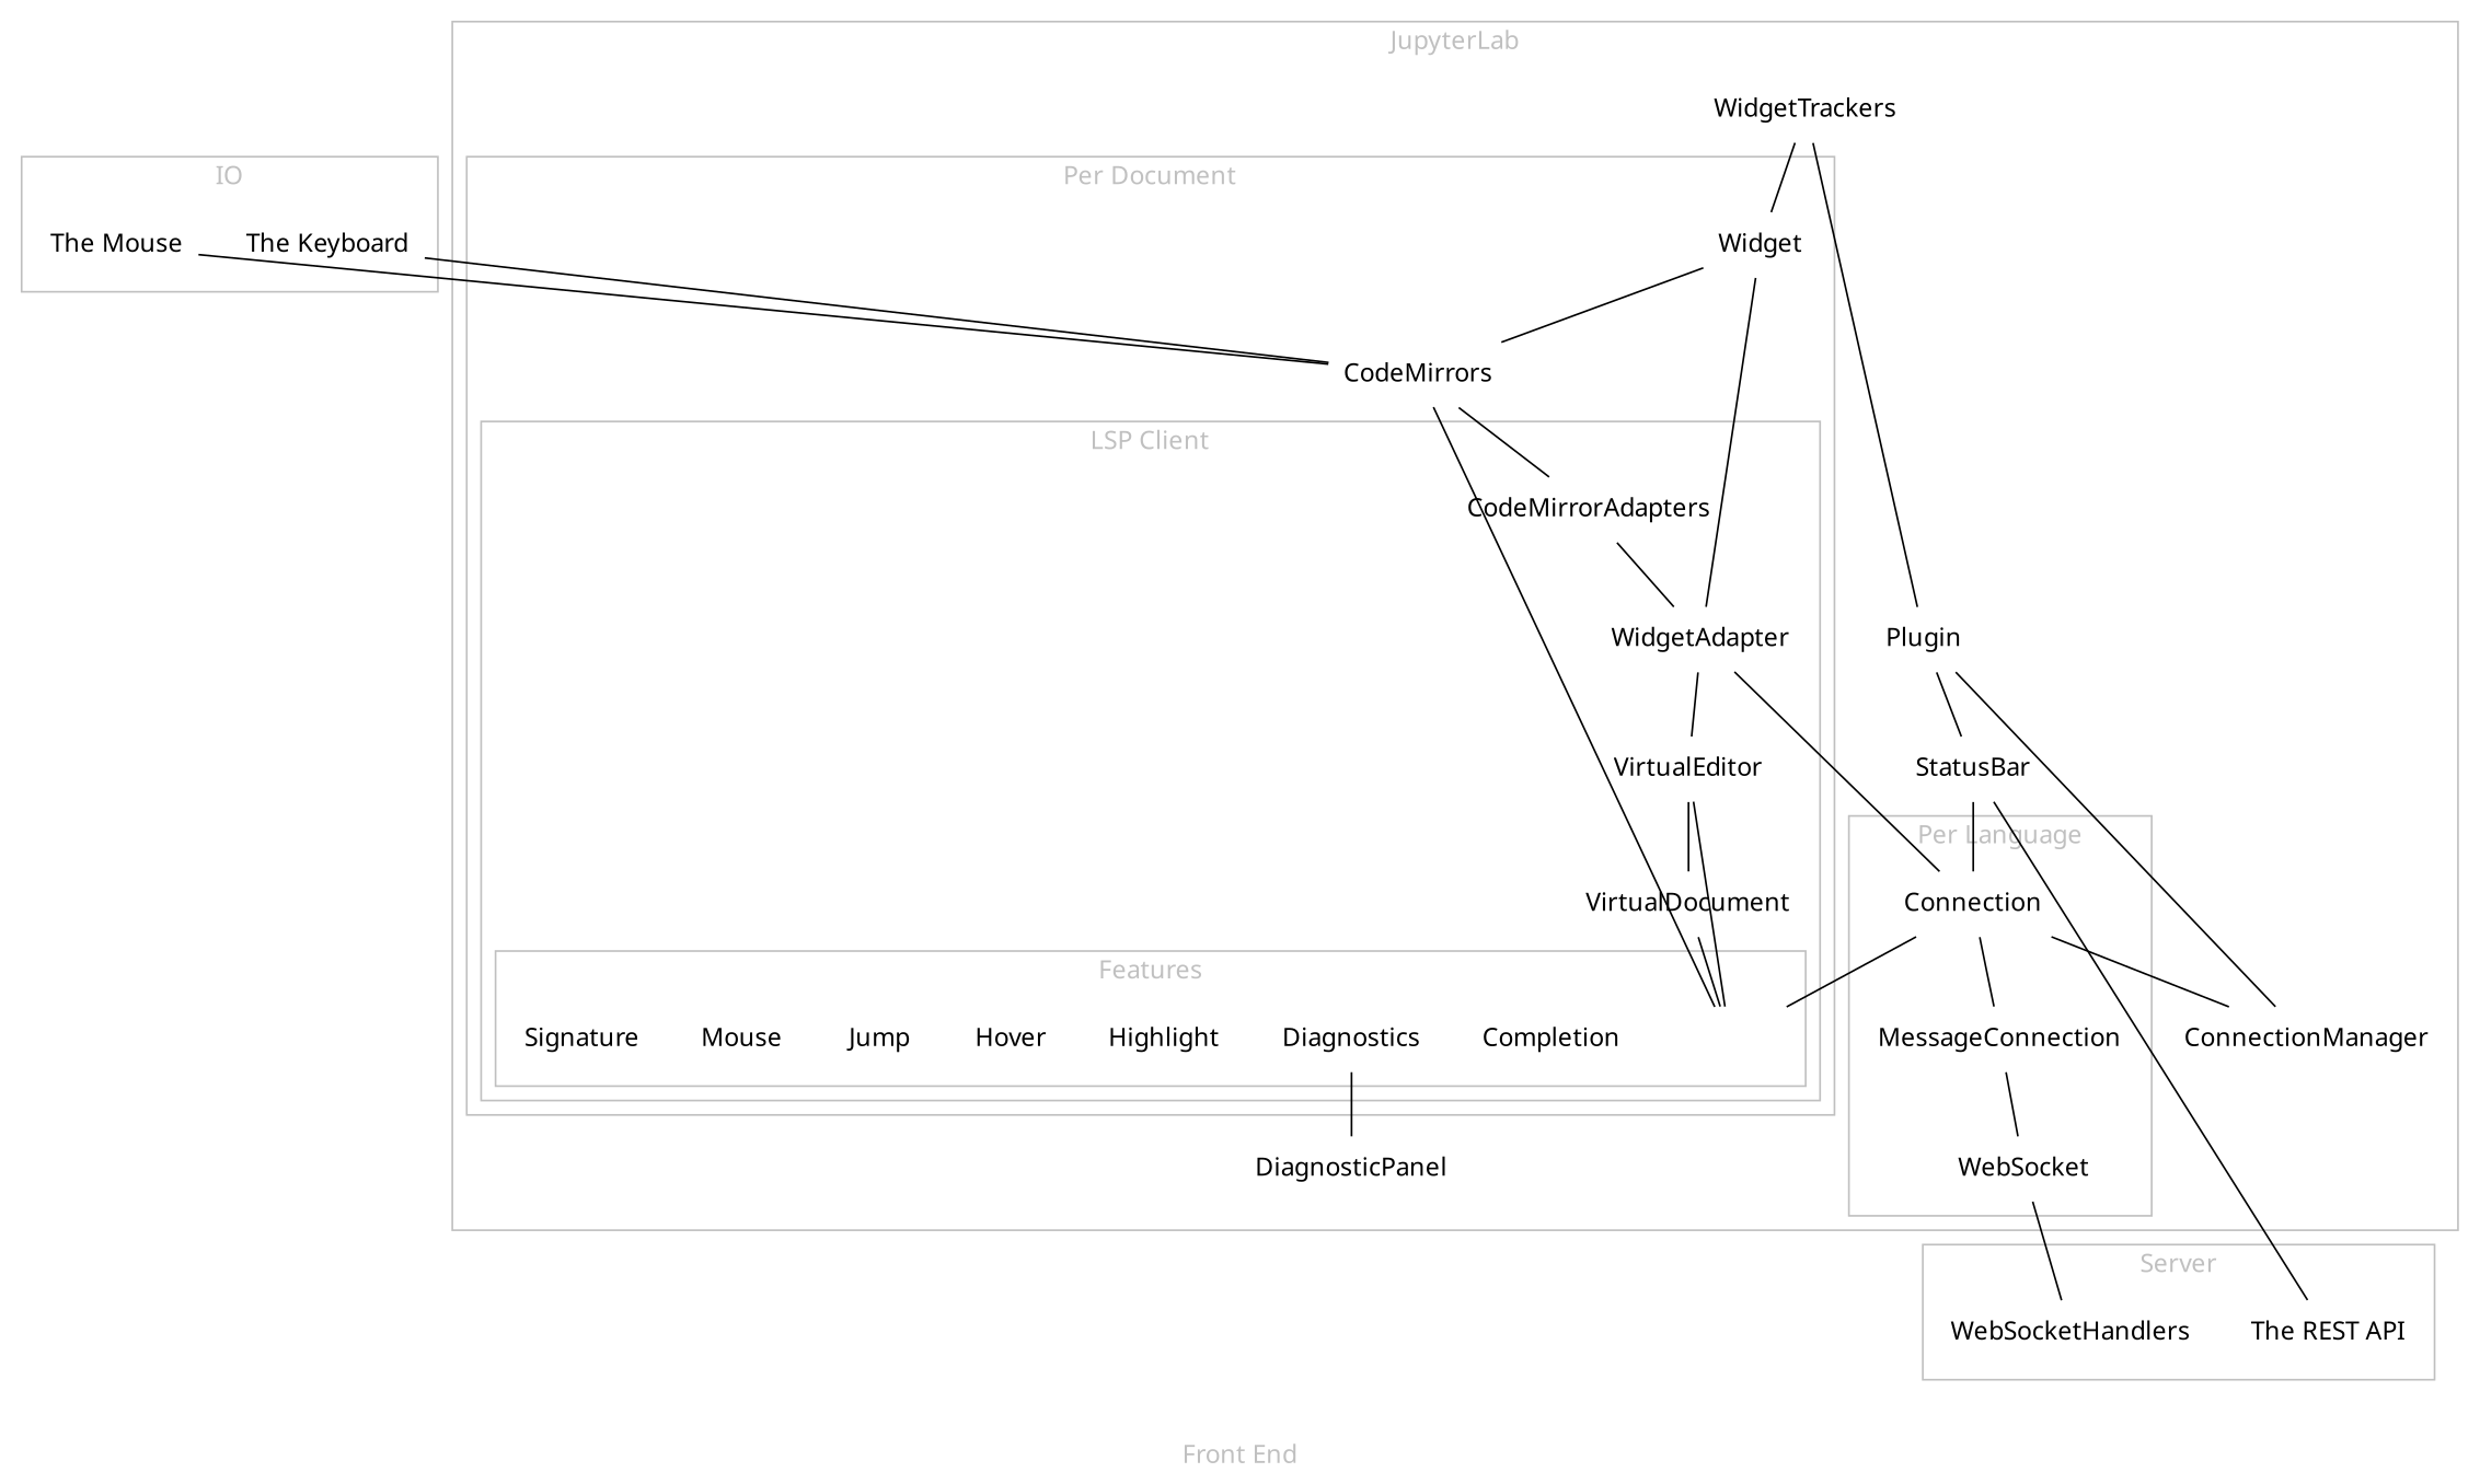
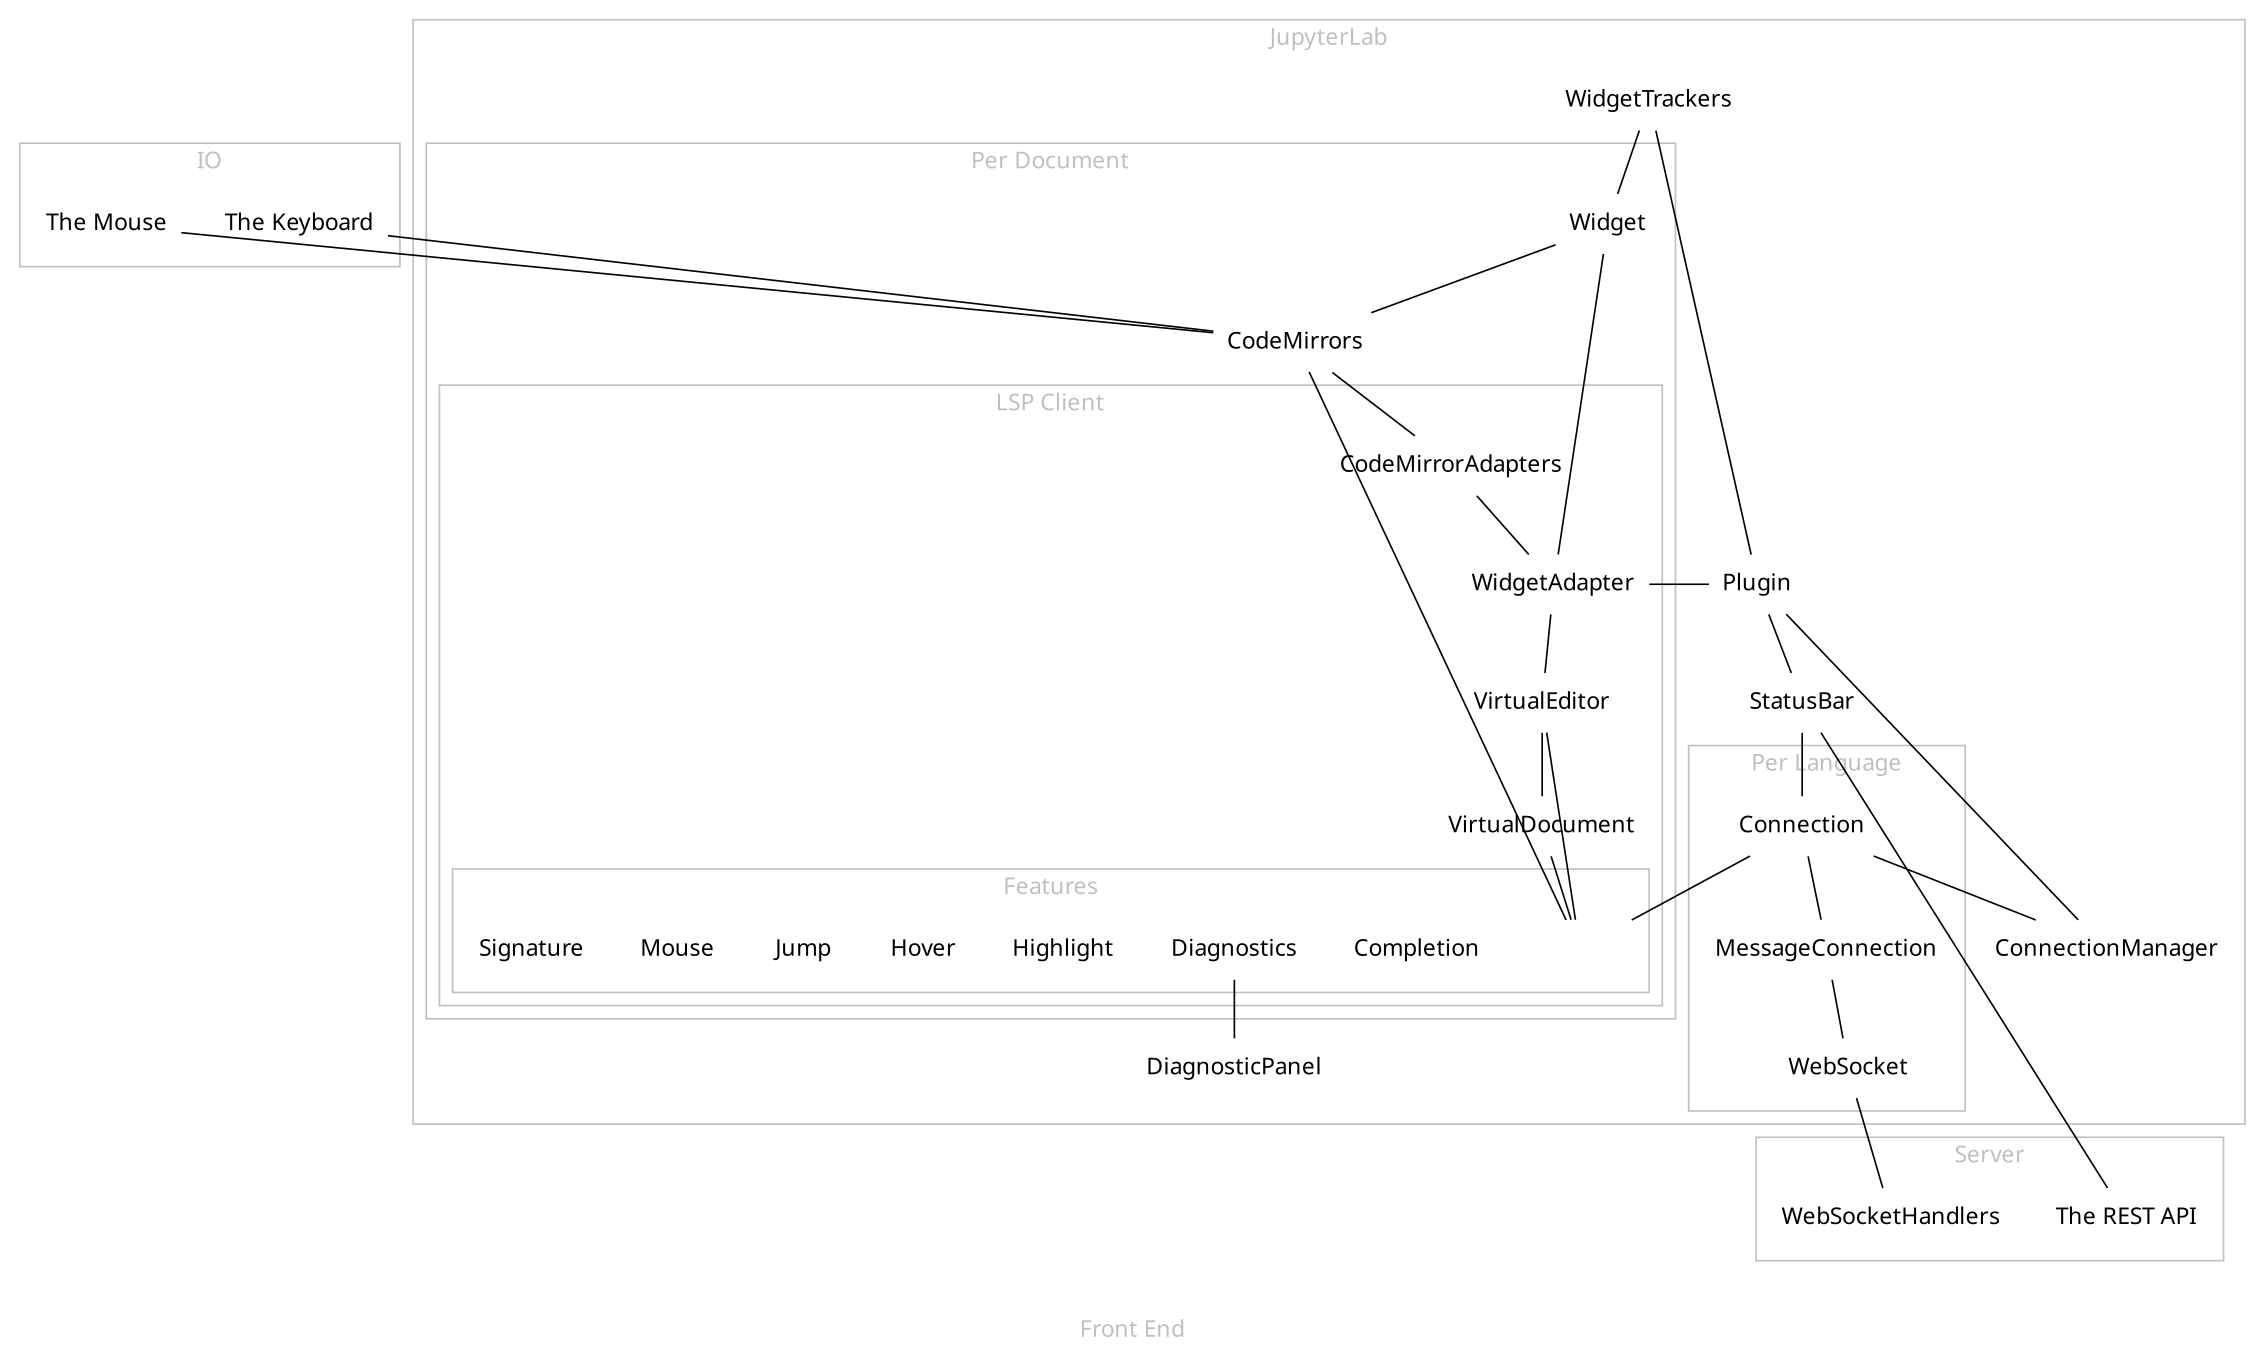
  graph {
    color=grey
    compound=true
    fontcolor=grey
    fontname="sans-serif"
    label="Front End"
    splines=line
    node [fontname="sans-serif" shape=none]
    edge [fontname="sans-serif"]
    n1 [label="The Keyboard"]
    n2 [label="The Mouse"]
    n3 [label="The REST API"]
    WebSocketHandlers
    Connection
    MessageConnection
    WebSocket
    Feature [style=invisible]
    Completion
    Diagnostics
    Highlight
    Hover
    Jump
    n14 [label=Mouse]
    Signature
    WidgetAdapter
    VirtualEditor
    VirtualDocument
    CodeMirrorAdapters
    Widget
    CodeMirrors
    Plugin
    StatusBar
    WidgetTrackers
    DiagnosticPanel
    ConnectionManager
    subgraph cluster_1 {
      label=IO
      n1
      n2
    }
    subgraph cluster_2 {
      label=Server
      n3
      WebSocketHandlers
    }
    subgraph cluster_3 {
      label=JupyterLab
      Plugin
      StatusBar
      WidgetTrackers
      DiagnosticPanel
      ConnectionManager
      subgraph cluster_4 {
        label="Per Language"
        Connection
        MessageConnection
        WebSocket
      }
      subgraph cluster_5 {
        label="Per Document"
        Widget
        CodeMirrors
        subgraph cluster_6 {
          label="LSP Client"
          WidgetAdapter
          VirtualEditor
          VirtualDocument
          CodeMirrorAdapters
          subgraph cluster_7 {
            label=Features
            Feature
            Completion
            Diagnostics
            Highlight
            Hover
            Jump
            n14
            Signature
          }
        }
      }
    }
    n1 -- CodeMirrors
    n2 -- CodeMirrors
    Connection -- MessageConnection
    Connection -- Feature
    Connection -- ConnectionManager
    MessageConnection -- WebSocket
    WebSocket -- WebSocketHandlers
    Diagnostics -- DiagnosticPanel
    WidgetAdapter -- VirtualEditor
-   WidgetAdapter -- Connection
+   WidgetAdapter -- Plugin
    VirtualEditor -- Feature
    VirtualEditor -- VirtualDocument
    VirtualDocument -- Feature
    CodeMirrorAdapters -- WidgetAdapter
    Widget -- WidgetAdapter
    Widget -- CodeMirrors
    CodeMirrors -- Feature
    CodeMirrors -- CodeMirrorAdapters
    Plugin -- StatusBar
    Plugin -- ConnectionManager
    StatusBar -- n3
    StatusBar -- Connection
    WidgetTrackers -- Widget
    WidgetTrackers -- Plugin
  }
